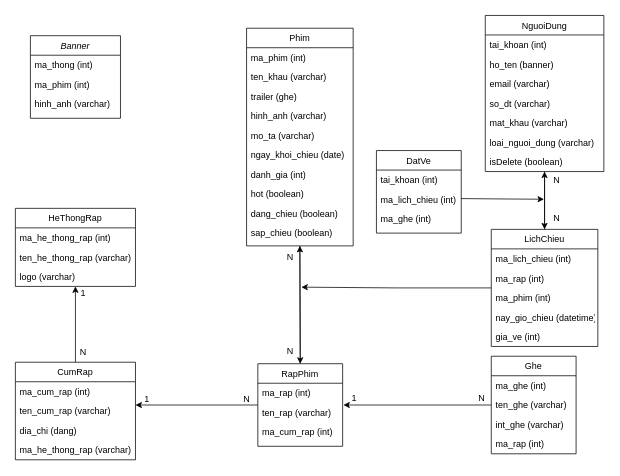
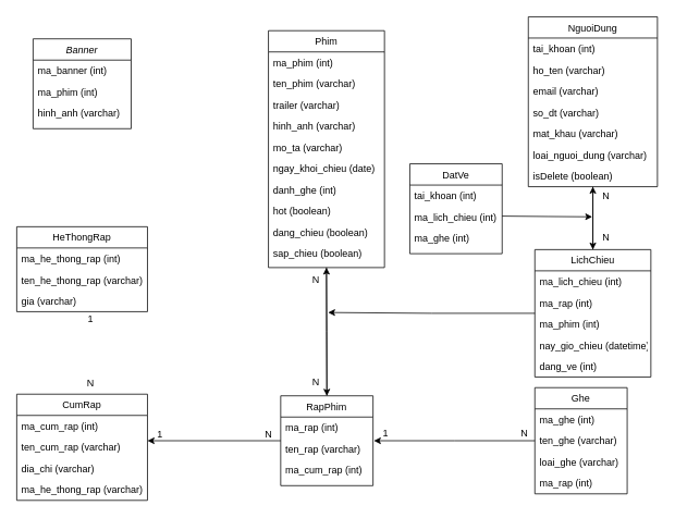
  <mxCell id="0" />
  <mxCell id="1" parent="0" />
  <mxCell id="2" value="Banner" style="swimlane;fontStyle=2;align=center;verticalAlign=top;childLayout=stackLayout;horizontal=1;startSize=26;horizontalStack=0;resizeParent=1;resizeLast=0;collapsible=1;marginBottom=0;rounded=0;shadow=0;strokeWidth=1;" parent="1" vertex="1"><mxGeometry x="40" y="47" width="120" height="110" as="geometry"><mxRectangle x="230" y="140" width="160" height="26" as="alternateBounds" /></mxGeometry></mxCell>
- <mxCell id="3" value="ma_thong (int)" style="text;align=left;verticalAlign=top;spacingLeft=4;spacingRight=4;overflow=hidden;rotatable=0;points=[[0,0.5],[1,0.5]];portConstraint=eastwest;" parent="2" vertex="1"><mxGeometry y="26" width="120" height="26" as="geometry" /></mxCell>
+ <mxCell id="3" value="ma_banner (int)" style="text;align=left;verticalAlign=top;spacingLeft=4;spacingRight=4;overflow=hidden;rotatable=0;points=[[0,0.5],[1,0.5]];portConstraint=eastwest;" parent="2" vertex="1"><mxGeometry y="26" width="120" height="26" as="geometry" /></mxCell>
  <mxCell id="4" value="ma_phim (int)" style="text;align=left;verticalAlign=top;spacingLeft=4;spacingRight=4;overflow=hidden;rotatable=0;points=[[0,0.5],[1,0.5]];portConstraint=eastwest;rounded=0;shadow=0;html=0;" parent="2" vertex="1"><mxGeometry y="52" width="120" height="26" as="geometry" /></mxCell>
  <mxCell id="5" value="hinh_anh (varchar)" style="text;align=left;verticalAlign=top;spacingLeft=4;spacingRight=4;overflow=hidden;rotatable=0;points=[[0,0.5],[1,0.5]];portConstraint=eastwest;rounded=0;shadow=0;html=0;" parent="2" vertex="1"><mxGeometry y="78" width="120" height="26" as="geometry" /></mxCell>
  <mxCell id="6" value="HeThongRap" style="swimlane;fontStyle=0;align=center;verticalAlign=top;childLayout=stackLayout;horizontal=1;startSize=26;horizontalStack=0;resizeParent=1;resizeLast=0;collapsible=1;marginBottom=0;rounded=0;shadow=0;strokeWidth=1;" parent="1" vertex="1"><mxGeometry x="20" y="277" width="160" height="104" as="geometry"><mxRectangle x="130" y="380" width="160" height="26" as="alternateBounds" /></mxGeometry></mxCell>
  <mxCell id="7" value="ma_he_thong_rap (int)" style="text;align=left;verticalAlign=top;spacingLeft=4;spacingRight=4;overflow=hidden;rotatable=0;points=[[0,0.5],[1,0.5]];portConstraint=eastwest;" parent="6" vertex="1"><mxGeometry y="26" width="160" height="26" as="geometry" /></mxCell>
  <mxCell id="8" value="ten_he_thong_rap (varchar)" style="text;align=left;verticalAlign=top;spacingLeft=4;spacingRight=4;overflow=hidden;rotatable=0;points=[[0,0.5],[1,0.5]];portConstraint=eastwest;rounded=0;shadow=0;html=0;" parent="6" vertex="1"><mxGeometry y="52" width="160" height="26" as="geometry" /></mxCell>
- <mxCell id="9" value="logo (varchar)" style="text;align=left;verticalAlign=top;spacingLeft=4;spacingRight=4;overflow=hidden;rotatable=0;points=[[0,0.5],[1,0.5]];portConstraint=eastwest;fontStyle=0" parent="6" vertex="1"><mxGeometry y="78" width="160" height="26" as="geometry" /></mxCell>
+ <mxCell id="9" value="gia (varchar)" style="text;align=left;verticalAlign=top;spacingLeft=4;spacingRight=4;overflow=hidden;rotatable=0;points=[[0,0.5],[1,0.5]];portConstraint=eastwest;fontStyle=0" parent="6" vertex="1"><mxGeometry y="78" width="160" height="26" as="geometry" /></mxCell>
  <mxCell id="10" style="edgeStyle=orthogonalEdgeStyle;rounded=0;orthogonalLoop=1;jettySize=auto;html=1;entryX=0.5;entryY=0;entryDx=0;entryDy=0;" parent="1" source="11" target="29" edge="1"><mxGeometry relative="1" as="geometry" /></mxCell>
  <mxCell id="11" value="Phim" style="swimlane;fontStyle=0;align=center;verticalAlign=top;childLayout=stackLayout;horizontal=1;startSize=26;horizontalStack=0;resizeParent=1;resizeLast=0;collapsible=1;marginBottom=0;rounded=0;shadow=0;strokeWidth=1;" parent="1" vertex="1"><mxGeometry x="328" y="37" width="142" height="290" as="geometry"><mxRectangle x="550" y="140" width="160" height="26" as="alternateBounds" /></mxGeometry></mxCell>
  <mxCell id="12" value="ma_phim (int)" style="text;align=left;verticalAlign=top;spacingLeft=4;spacingRight=4;overflow=hidden;rotatable=0;points=[[0,0.5],[1,0.5]];portConstraint=eastwest;" parent="11" vertex="1"><mxGeometry y="26" width="142" height="26" as="geometry" /></mxCell>
- <mxCell id="13" value="ten_khau (varchar)" style="text;align=left;verticalAlign=top;spacingLeft=4;spacingRight=4;overflow=hidden;rotatable=0;points=[[0,0.5],[1,0.5]];portConstraint=eastwest;rounded=0;shadow=0;html=0;" parent="11" vertex="1"><mxGeometry y="52" width="142" height="26" as="geometry" /></mxCell>
- <mxCell id="14" value="trailer (ghe)" style="text;align=left;verticalAlign=top;spacingLeft=4;spacingRight=4;overflow=hidden;rotatable=0;points=[[0,0.5],[1,0.5]];portConstraint=eastwest;rounded=0;shadow=0;html=0;" parent="11" vertex="1"><mxGeometry y="78" width="142" height="26" as="geometry" /></mxCell>
+ <mxCell id="13" value="ten_phim (varchar)" style="text;align=left;verticalAlign=top;spacingLeft=4;spacingRight=4;overflow=hidden;rotatable=0;points=[[0,0.5],[1,0.5]];portConstraint=eastwest;rounded=0;shadow=0;html=0;" parent="11" vertex="1"><mxGeometry y="52" width="142" height="26" as="geometry" /></mxCell>
+ <mxCell id="14" value="trailer (varchar)" style="text;align=left;verticalAlign=top;spacingLeft=4;spacingRight=4;overflow=hidden;rotatable=0;points=[[0,0.5],[1,0.5]];portConstraint=eastwest;rounded=0;shadow=0;html=0;" parent="11" vertex="1"><mxGeometry y="78" width="142" height="26" as="geometry" /></mxCell>
  <mxCell id="15" value="hinh_anh (varchar)" style="text;align=left;verticalAlign=top;spacingLeft=4;spacingRight=4;overflow=hidden;rotatable=0;points=[[0,0.5],[1,0.5]];portConstraint=eastwest;rounded=0;shadow=0;html=0;" parent="11" vertex="1"><mxGeometry y="104" width="142" height="26" as="geometry" /></mxCell>
  <mxCell id="16" value="mo_ta (varchar)" style="text;align=left;verticalAlign=top;spacingLeft=4;spacingRight=4;overflow=hidden;rotatable=0;points=[[0,0.5],[1,0.5]];portConstraint=eastwest;rounded=0;shadow=0;html=0;" parent="11" vertex="1"><mxGeometry y="130" width="142" height="26" as="geometry" /></mxCell>
  <mxCell id="17" value="ngay_khoi_chieu (date)" style="text;align=left;verticalAlign=top;spacingLeft=4;spacingRight=4;overflow=hidden;rotatable=0;points=[[0,0.5],[1,0.5]];portConstraint=eastwest;" parent="11" vertex="1"><mxGeometry y="156" width="142" height="26" as="geometry" /></mxCell>
- <mxCell id="18" value="danh_gia (int)" style="text;align=left;verticalAlign=top;spacingLeft=4;spacingRight=4;overflow=hidden;rotatable=0;points=[[0,0.5],[1,0.5]];portConstraint=eastwest;" parent="11" vertex="1"><mxGeometry y="182" width="142" height="26" as="geometry" /></mxCell>
+ <mxCell id="18" value="danh_ghe (int)" style="text;align=left;verticalAlign=top;spacingLeft=4;spacingRight=4;overflow=hidden;rotatable=0;points=[[0,0.5],[1,0.5]];portConstraint=eastwest;" parent="11" vertex="1"><mxGeometry y="182" width="142" height="26" as="geometry" /></mxCell>
  <mxCell id="19" value="hot (boolean)" style="text;align=left;verticalAlign=top;spacingLeft=4;spacingRight=4;overflow=hidden;rotatable=0;points=[[0,0.5],[1,0.5]];portConstraint=eastwest;" parent="11" vertex="1"><mxGeometry y="208" width="142" height="26" as="geometry" /></mxCell>
  <mxCell id="20" value="dang_chieu (boolean)" style="text;align=left;verticalAlign=top;spacingLeft=4;spacingRight=4;overflow=hidden;rotatable=0;points=[[0,0.5],[1,0.5]];portConstraint=eastwest;" parent="11" vertex="1"><mxGeometry y="234" width="142" height="26" as="geometry" /></mxCell>
  <mxCell id="21" value="sap_chieu (boolean)" style="text;align=left;verticalAlign=top;spacingLeft=4;spacingRight=4;overflow=hidden;rotatable=0;points=[[0,0.5],[1,0.5]];portConstraint=eastwest;" parent="11" vertex="1"><mxGeometry y="260" width="142" height="26" as="geometry" /></mxCell>
- <mxCell id="22" style="edgeStyle=orthogonalEdgeStyle;rounded=0;orthogonalLoop=1;jettySize=auto;html=1;entryX=0.5;entryY=1;entryDx=0;entryDy=0;" parent="1" source="23" target="6" edge="1"><mxGeometry relative="1" as="geometry" /></mxCell>
  <mxCell id="23" value="CumRap" style="swimlane;fontStyle=0;align=center;verticalAlign=top;childLayout=stackLayout;horizontal=1;startSize=26;horizontalStack=0;resizeParent=1;resizeLast=0;collapsible=1;marginBottom=0;rounded=0;shadow=0;strokeWidth=1;" parent="1" vertex="1"><mxGeometry x="20" y="482" width="160" height="130" as="geometry"><mxRectangle x="130" y="380" width="160" height="26" as="alternateBounds" /></mxGeometry></mxCell>
  <mxCell id="24" value="ma_cum_rap (int)" style="text;align=left;verticalAlign=top;spacingLeft=4;spacingRight=4;overflow=hidden;rotatable=0;points=[[0,0.5],[1,0.5]];portConstraint=eastwest;" parent="23" vertex="1"><mxGeometry y="26" width="160" height="26" as="geometry" /></mxCell>
  <mxCell id="25" value="ten_cum_rap (varchar)" style="text;align=left;verticalAlign=top;spacingLeft=4;spacingRight=4;overflow=hidden;rotatable=0;points=[[0,0.5],[1,0.5]];portConstraint=eastwest;rounded=0;shadow=0;html=0;" parent="23" vertex="1"><mxGeometry y="52" width="160" height="26" as="geometry" /></mxCell>
- <mxCell id="26" value="dia_chi (dang)" style="text;align=left;verticalAlign=top;spacingLeft=4;spacingRight=4;overflow=hidden;rotatable=0;points=[[0,0.5],[1,0.5]];portConstraint=eastwest;fontStyle=0" parent="23" vertex="1"><mxGeometry y="78" width="160" height="26" as="geometry" /></mxCell>
+ <mxCell id="26" value="dia_chi (varchar)" style="text;align=left;verticalAlign=top;spacingLeft=4;spacingRight=4;overflow=hidden;rotatable=0;points=[[0,0.5],[1,0.5]];portConstraint=eastwest;fontStyle=0" parent="23" vertex="1"><mxGeometry y="78" width="160" height="26" as="geometry" /></mxCell>
  <mxCell id="27" value="ma_he_thong_rap (varchar)" style="text;align=left;verticalAlign=top;spacingLeft=4;spacingRight=4;overflow=hidden;rotatable=0;points=[[0,0.5],[1,0.5]];portConstraint=eastwest;fontStyle=0" parent="23" vertex="1"><mxGeometry y="104" width="160" height="26" as="geometry" /></mxCell>
  <mxCell id="28" style="edgeStyle=orthogonalEdgeStyle;rounded=0;orthogonalLoop=1;jettySize=auto;html=1;entryX=0.5;entryY=1;entryDx=0;entryDy=0;" parent="1" source="29" target="11" edge="1"><mxGeometry relative="1" as="geometry" /></mxCell>
  <mxCell id="29" value="RapPhim" style="swimlane;fontStyle=0;align=center;verticalAlign=top;childLayout=stackLayout;horizontal=1;startSize=26;horizontalStack=0;resizeParent=1;resizeLast=0;collapsible=1;marginBottom=0;rounded=0;shadow=0;strokeWidth=1;" parent="1" vertex="1"><mxGeometry x="343" y="484" width="113" height="110" as="geometry"><mxRectangle x="398" y="520" width="160" height="26" as="alternateBounds" /></mxGeometry></mxCell>
  <mxCell id="30" value="ma_rap (int)" style="text;align=left;verticalAlign=top;spacingLeft=4;spacingRight=4;overflow=hidden;rotatable=0;points=[[0,0.5],[1,0.5]];portConstraint=eastwest;" parent="29" vertex="1"><mxGeometry y="26" width="113" height="26" as="geometry" /></mxCell>
  <mxCell id="31" value="ten_rap (varchar)" style="text;align=left;verticalAlign=top;spacingLeft=4;spacingRight=4;overflow=hidden;rotatable=0;points=[[0,0.5],[1,0.5]];portConstraint=eastwest;rounded=0;shadow=0;html=0;" parent="29" vertex="1"><mxGeometry y="52" width="113" height="26" as="geometry" /></mxCell>
  <mxCell id="32" value="ma_cum_rap (int)" style="text;align=left;verticalAlign=top;spacingLeft=4;spacingRight=4;overflow=hidden;rotatable=0;points=[[0,0.5],[1,0.5]];portConstraint=eastwest;fontStyle=0" parent="29" vertex="1"><mxGeometry y="78" width="113" height="26" as="geometry" /></mxCell>
  <mxCell id="33" value="N" style="text;html=1;align=center;verticalAlign=middle;resizable=0;points=[];autosize=1;strokeColor=none;fillColor=none;" parent="1" vertex="1"><mxGeometry x="371" y="327" width="30" height="30" as="geometry" /></mxCell>
  <mxCell id="34" value="N" style="text;html=1;align=center;verticalAlign=middle;resizable=0;points=[];autosize=1;strokeColor=none;fillColor=none;" parent="1" vertex="1"><mxGeometry x="371" y="452" width="30" height="30" as="geometry" /></mxCell>
  <mxCell id="35" style="edgeStyle=orthogonalEdgeStyle;rounded=0;orthogonalLoop=1;jettySize=auto;html=1;" parent="1" source="29" edge="1"><mxGeometry relative="1" as="geometry"><mxPoint x="180" y="539" as="targetPoint" /></mxGeometry></mxCell>
  <mxCell id="36" value="N" style="text;html=1;align=center;verticalAlign=middle;resizable=0;points=[];autosize=1;strokeColor=none;fillColor=none;" parent="1" vertex="1"><mxGeometry x="313" y="517" width="30" height="30" as="geometry" /></mxCell>
  <mxCell id="37" value="1" style="text;html=1;align=center;verticalAlign=middle;resizable=0;points=[];autosize=1;strokeColor=none;fillColor=none;" parent="1" vertex="1"><mxGeometry x="180" y="517" width="30" height="30" as="geometry" /></mxCell>
  <mxCell id="38" value="1" style="text;html=1;align=center;verticalAlign=middle;resizable=0;points=[];autosize=1;strokeColor=none;fillColor=none;" parent="1" vertex="1"><mxGeometry x="95" y="375" width="30" height="30" as="geometry" /></mxCell>
  <mxCell id="39" value="N" style="text;html=1;align=center;verticalAlign=middle;resizable=0;points=[];autosize=1;strokeColor=none;fillColor=none;" parent="1" vertex="1"><mxGeometry x="95" y="454" width="30" height="30" as="geometry" /></mxCell>
  <mxCell id="40" style="edgeStyle=orthogonalEdgeStyle;rounded=0;orthogonalLoop=1;jettySize=auto;html=1;" parent="1" source="42" edge="1"><mxGeometry relative="1" as="geometry"><mxPoint x="401" y="382" as="targetPoint" /></mxGeometry></mxCell>
  <mxCell id="41" style="edgeStyle=orthogonalEdgeStyle;rounded=0;orthogonalLoop=1;jettySize=auto;html=1;entryX=0.5;entryY=1;entryDx=0;entryDy=0;" parent="1" source="42" target="49" edge="1"><mxGeometry relative="1" as="geometry" /></mxCell>
  <mxCell id="42" value="LichChieu" style="swimlane;fontStyle=0;align=center;verticalAlign=top;childLayout=stackLayout;horizontal=1;startSize=26;horizontalStack=0;resizeParent=1;resizeLast=0;collapsible=1;marginBottom=0;rounded=0;shadow=0;strokeWidth=1;" parent="1" vertex="1"><mxGeometry x="654" y="305" width="142" height="156" as="geometry"><mxRectangle x="398" y="520" width="160" height="26" as="alternateBounds" /></mxGeometry></mxCell>
  <mxCell id="43" value="ma_lich_chieu (int)" style="text;align=left;verticalAlign=top;spacingLeft=4;spacingRight=4;overflow=hidden;rotatable=0;points=[[0,0.5],[1,0.5]];portConstraint=eastwest;" parent="42" vertex="1"><mxGeometry y="26" width="142" height="26" as="geometry" /></mxCell>
  <mxCell id="44" value="ma_rap (int)" style="text;align=left;verticalAlign=top;spacingLeft=4;spacingRight=4;overflow=hidden;rotatable=0;points=[[0,0.5],[1,0.5]];portConstraint=eastwest;rounded=0;shadow=0;html=0;" parent="42" vertex="1"><mxGeometry y="52" width="142" height="26" as="geometry" /></mxCell>
  <mxCell id="45" value="ma_phim (int)" style="text;align=left;verticalAlign=top;spacingLeft=4;spacingRight=4;overflow=hidden;rotatable=0;points=[[0,0.5],[1,0.5]];portConstraint=eastwest;fontStyle=0" parent="42" vertex="1"><mxGeometry y="78" width="142" height="26" as="geometry" /></mxCell>
  <mxCell id="46" value="nay_gio_chieu (datetime)" style="text;align=left;verticalAlign=top;spacingLeft=4;spacingRight=4;overflow=hidden;rotatable=0;points=[[0,0.5],[1,0.5]];portConstraint=eastwest;fontStyle=0" parent="42" vertex="1"><mxGeometry y="104" width="142" height="26" as="geometry" /></mxCell>
- <mxCell id="47" value="gia_ve (int)" style="text;align=left;verticalAlign=top;spacingLeft=4;spacingRight=4;overflow=hidden;rotatable=0;points=[[0,0.5],[1,0.5]];portConstraint=eastwest;fontStyle=0" parent="42" vertex="1"><mxGeometry y="130" width="142" height="26" as="geometry" /></mxCell>
+ <mxCell id="47" value="dang_ve (int)" style="text;align=left;verticalAlign=top;spacingLeft=4;spacingRight=4;overflow=hidden;rotatable=0;points=[[0,0.5],[1,0.5]];portConstraint=eastwest;fontStyle=0" parent="42" vertex="1"><mxGeometry y="130" width="142" height="26" as="geometry" /></mxCell>
  <mxCell id="48" style="edgeStyle=orthogonalEdgeStyle;rounded=0;orthogonalLoop=1;jettySize=auto;html=1;entryX=0.5;entryY=0;entryDx=0;entryDy=0;" parent="1" source="49" target="42" edge="1"><mxGeometry relative="1" as="geometry" /></mxCell>
  <mxCell id="49" value="NguoiDung" style="swimlane;fontStyle=0;align=center;verticalAlign=top;childLayout=stackLayout;horizontal=1;startSize=26;horizontalStack=0;resizeParent=1;resizeLast=0;collapsible=1;marginBottom=0;rounded=0;shadow=0;strokeWidth=1;" parent="1" vertex="1"><mxGeometry x="646" y="20" width="158" height="208" as="geometry"><mxRectangle x="398" y="520" width="160" height="26" as="alternateBounds" /></mxGeometry></mxCell>
  <mxCell id="50" value="tai_khoan (int)" style="text;align=left;verticalAlign=top;spacingLeft=4;spacingRight=4;overflow=hidden;rotatable=0;points=[[0,0.5],[1,0.5]];portConstraint=eastwest;" parent="49" vertex="1"><mxGeometry y="26" width="158" height="26" as="geometry" /></mxCell>
- <mxCell id="51" value="ho_ten (banner)" style="text;align=left;verticalAlign=top;spacingLeft=4;spacingRight=4;overflow=hidden;rotatable=0;points=[[0,0.5],[1,0.5]];portConstraint=eastwest;rounded=0;shadow=0;html=0;" parent="49" vertex="1"><mxGeometry y="52" width="158" height="26" as="geometry" /></mxCell>
+ <mxCell id="51" value="ho_ten (varchar)" style="text;align=left;verticalAlign=top;spacingLeft=4;spacingRight=4;overflow=hidden;rotatable=0;points=[[0,0.5],[1,0.5]];portConstraint=eastwest;rounded=0;shadow=0;html=0;" parent="49" vertex="1"><mxGeometry y="52" width="158" height="26" as="geometry" /></mxCell>
  <mxCell id="52" value="email (varchar)" style="text;align=left;verticalAlign=top;spacingLeft=4;spacingRight=4;overflow=hidden;rotatable=0;points=[[0,0.5],[1,0.5]];portConstraint=eastwest;fontStyle=0" parent="49" vertex="1"><mxGeometry y="78" width="158" height="26" as="geometry" /></mxCell>
  <mxCell id="53" value="so_dt (varchar)" style="text;align=left;verticalAlign=top;spacingLeft=4;spacingRight=4;overflow=hidden;rotatable=0;points=[[0,0.5],[1,0.5]];portConstraint=eastwest;fontStyle=0" parent="49" vertex="1"><mxGeometry y="104" width="158" height="26" as="geometry" /></mxCell>
  <mxCell id="54" value="mat_khau (varchar)" style="text;align=left;verticalAlign=top;spacingLeft=4;spacingRight=4;overflow=hidden;rotatable=0;points=[[0,0.5],[1,0.5]];portConstraint=eastwest;fontStyle=0" parent="49" vertex="1"><mxGeometry y="130" width="158" height="26" as="geometry" /></mxCell>
  <mxCell id="55" value="loai_nguoi_dung (varchar)" style="text;align=left;verticalAlign=top;spacingLeft=4;spacingRight=4;overflow=hidden;rotatable=0;points=[[0,0.5],[1,0.5]];portConstraint=eastwest;fontStyle=0" parent="49" vertex="1"><mxGeometry y="156" width="158" height="26" as="geometry" /></mxCell>
  <mxCell id="56" value="isDelete (boolean)" style="text;align=left;verticalAlign=top;spacingLeft=4;spacingRight=4;overflow=hidden;rotatable=0;points=[[0,0.5],[1,0.5]];portConstraint=eastwest;fontStyle=0" vertex="1" parent="49"><mxGeometry y="182" width="158" height="26" as="geometry" /></mxCell>
  <mxCell id="57" value="N" style="text;html=1;align=center;verticalAlign=middle;resizable=0;points=[];autosize=1;strokeColor=none;fillColor=none;" parent="1" vertex="1"><mxGeometry x="726" y="225" width="30" height="30" as="geometry" /></mxCell>
  <mxCell id="58" value="N" style="text;html=1;align=center;verticalAlign=middle;resizable=0;points=[];autosize=1;strokeColor=none;fillColor=none;" parent="1" vertex="1"><mxGeometry x="726" y="275" width="30" height="30" as="geometry" /></mxCell>
  <mxCell id="59" style="edgeStyle=orthogonalEdgeStyle;rounded=0;orthogonalLoop=1;jettySize=auto;html=1;exitX=0;exitY=0.5;exitDx=0;exitDy=0;" parent="1" source="62" edge="1"><mxGeometry relative="1" as="geometry"><mxPoint x="457" y="539" as="targetPoint" /><mxPoint x="567" y="539.029" as="sourcePoint" /></mxGeometry></mxCell>
  <mxCell id="60" value="Ghe" style="swimlane;fontStyle=0;align=center;verticalAlign=top;childLayout=stackLayout;horizontal=1;startSize=26;horizontalStack=0;resizeParent=1;resizeLast=0;collapsible=1;marginBottom=0;rounded=0;shadow=0;strokeWidth=1;" parent="1" vertex="1"><mxGeometry x="654" y="474" width="113" height="130" as="geometry"><mxRectangle x="398" y="520" width="160" height="26" as="alternateBounds" /></mxGeometry></mxCell>
  <mxCell id="61" value="ma_ghe (int)" style="text;align=left;verticalAlign=top;spacingLeft=4;spacingRight=4;overflow=hidden;rotatable=0;points=[[0,0.5],[1,0.5]];portConstraint=eastwest;" parent="60" vertex="1"><mxGeometry y="26" width="113" height="26" as="geometry" /></mxCell>
  <mxCell id="62" value="ten_ghe (varchar)" style="text;align=left;verticalAlign=top;spacingLeft=4;spacingRight=4;overflow=hidden;rotatable=0;points=[[0,0.5],[1,0.5]];portConstraint=eastwest;rounded=0;shadow=0;html=0;" parent="60" vertex="1"><mxGeometry y="52" width="113" height="26" as="geometry" /></mxCell>
- <mxCell id="63" value="int_ghe (varchar)" style="text;align=left;verticalAlign=top;spacingLeft=4;spacingRight=4;overflow=hidden;rotatable=0;points=[[0,0.5],[1,0.5]];portConstraint=eastwest;fontStyle=0" parent="60" vertex="1"><mxGeometry y="78" width="113" height="26" as="geometry" /></mxCell>
+ <mxCell id="63" value="loai_ghe (varchar)" style="text;align=left;verticalAlign=top;spacingLeft=4;spacingRight=4;overflow=hidden;rotatable=0;points=[[0,0.5],[1,0.5]];portConstraint=eastwest;fontStyle=0" parent="60" vertex="1"><mxGeometry y="78" width="113" height="26" as="geometry" /></mxCell>
  <mxCell id="64" value="ma_rap (int)" style="text;align=left;verticalAlign=top;spacingLeft=4;spacingRight=4;overflow=hidden;rotatable=0;points=[[0,0.5],[1,0.5]];portConstraint=eastwest;fontStyle=0" parent="60" vertex="1"><mxGeometry y="104" width="113" height="26" as="geometry" /></mxCell>
  <mxCell id="65" value="1" style="text;html=1;align=center;verticalAlign=middle;resizable=0;points=[];autosize=1;strokeColor=none;fillColor=none;" parent="1" vertex="1"><mxGeometry x="456" y="515" width="30" height="30" as="geometry" /></mxCell>
  <mxCell id="66" value="N" style="text;html=1;align=center;verticalAlign=middle;resizable=0;points=[];autosize=1;strokeColor=none;fillColor=none;" parent="1" vertex="1"><mxGeometry x="626" y="515" width="30" height="30" as="geometry" /></mxCell>
  <mxCell id="67" value="DatVe" style="swimlane;fontStyle=0;align=center;verticalAlign=top;childLayout=stackLayout;horizontal=1;startSize=26;horizontalStack=0;resizeParent=1;resizeLast=0;collapsible=1;marginBottom=0;rounded=0;shadow=0;strokeWidth=1;" parent="1" vertex="1"><mxGeometry x="501" y="200" width="113" height="110" as="geometry"><mxRectangle x="398" y="520" width="160" height="26" as="alternateBounds" /></mxGeometry></mxCell>
  <mxCell id="68" value="tai_khoan (int) " style="text;align=left;verticalAlign=top;spacingLeft=4;spacingRight=4;overflow=hidden;rotatable=0;points=[[0,0.5],[1,0.5]];portConstraint=eastwest;" parent="67" vertex="1"><mxGeometry y="26" width="113" height="26" as="geometry" /></mxCell>
  <mxCell id="69" value="ma_lich_chieu (int)" style="text;align=left;verticalAlign=top;spacingLeft=4;spacingRight=4;overflow=hidden;rotatable=0;points=[[0,0.5],[1,0.5]];portConstraint=eastwest;rounded=0;shadow=0;html=0;" parent="67" vertex="1"><mxGeometry y="52" width="113" height="26" as="geometry" /></mxCell>
  <mxCell id="70" value="ma_ghe (int)" style="text;align=left;verticalAlign=top;spacingLeft=4;spacingRight=4;overflow=hidden;rotatable=0;points=[[0,0.5],[1,0.5]];portConstraint=eastwest;fontStyle=0" parent="67" vertex="1"><mxGeometry y="78" width="113" height="26" as="geometry" /></mxCell>
  <mxCell id="71" style="edgeStyle=orthogonalEdgeStyle;rounded=0;orthogonalLoop=1;jettySize=auto;html=1;entryX=-0.091;entryY=0.262;entryDx=0;entryDy=0;entryPerimeter=0;exitX=1;exitY=0.5;exitDx=0;exitDy=0;" parent="1" edge="1"><mxGeometry relative="1" as="geometry"><mxPoint x="614" y="264" as="sourcePoint" /><mxPoint x="724.27" y="264.86" as="targetPoint" /></mxGeometry></mxCell>
